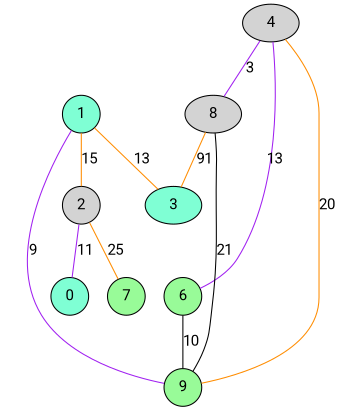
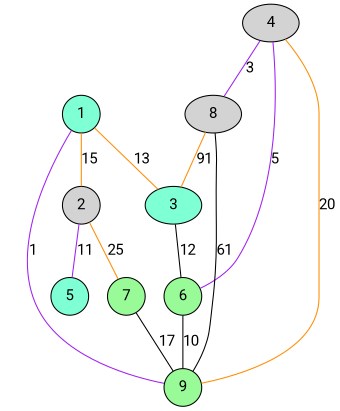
  graph {
    fontname=Roboto
    node [fillcolor=lightgrey fontname=Roboto shape=circle style=filled]
    edge [color=darkorange fontname=Roboto]
    2
    1 [fillcolor=aquamarine]
    3 [fillcolor=aquamarine shape=ellipse]
    9 [fillcolor=palegreen]
-   5 [fillcolor=aquamarine label=0]
+   5 [fillcolor=aquamarine]
    7 [fillcolor=palegreen]
    6 [fillcolor=palegreen]
    4 [shape=ellipse]
    8 [shape=ellipse]
    2 -- 5 [color=purple label=11]
    2 -- 7 [label=25]
    1 -- 2 [label=15]
    1 -- 3 [label=13]
-   1 -- 9 [color=purple label=9]
+   1 -- 9 [color=purple label=1]
+   3 -- 6 [color=black label=12]
+   7 -- 9 [color=black label=17]
    6 -- 9 [color=black label=10]
    4 -- 9 [label=20]
-   4 -- 6 [color=purple label=13]
+   4 -- 6 [color=purple label=5]
    4 -- 8 [color=purple label=3]
    8 -- 3 [label=91]
-   8 -- 9 [color=black label=21]
+   8 -- 9 [color=black label=61]
  }
